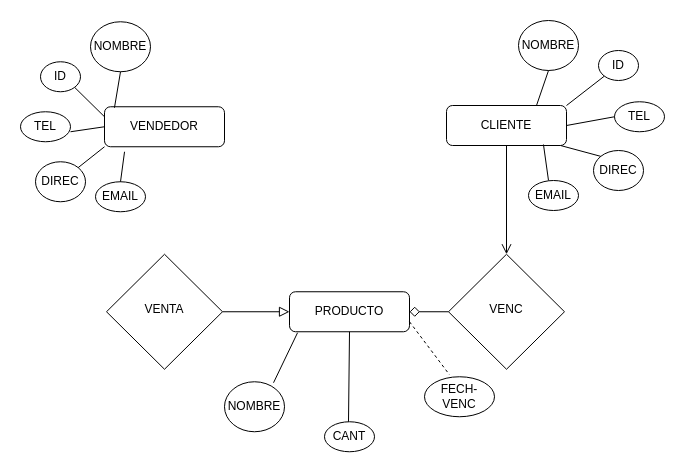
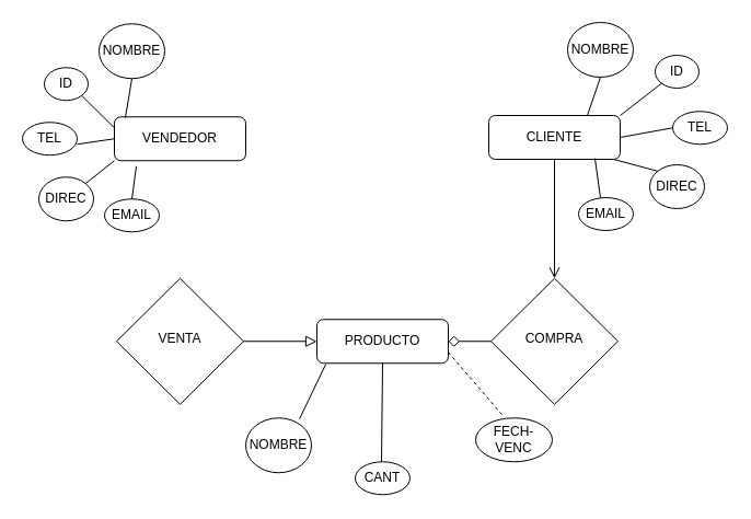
  <mxCell id="0" />
  <mxCell id="1" parent="0" />
  <mxCell id="2" value="" style="rounded=0;html=1;jettySize=auto;orthogonalLoop=1;fontSize=11;endArrow=block;endFill=0;endSize=8;strokeWidth=1;shadow=0;labelBackgroundColor=none;edgeStyle=orthogonalEdgeStyle;entryX=0;entryY=0.5;entryDx=0;entryDy=0;exitX=1;exitY=0.5;exitDx=0;exitDy=0;" edge="1" parent="1" source="4" target="6"><mxGeometry relative="1" as="geometry"><mxPoint x="284" y="211.25" as="sourcePoint" /><mxPoint x="284" y="261.25" as="targetPoint" /></mxGeometry></mxCell>
  <mxCell id="3" value="VENDEDOR" style="rounded=1;whiteSpace=wrap;html=1;fontSize=12;glass=0;strokeWidth=1;shadow=0;" vertex="1" parent="1"><mxGeometry x="104" y="106.25" width="120" height="40" as="geometry" /></mxCell>
  <mxCell id="4" value="VENTA" style="rhombus;whiteSpace=wrap;html=1;shadow=0;fontFamily=Helvetica;fontSize=12;align=center;strokeWidth=1;spacing=6;spacingTop=-4;" vertex="1" parent="1"><mxGeometry x="106" y="253.75" width="116" height="115" as="geometry" /></mxCell>
  <mxCell id="5" value="CLIENTE" style="rounded=1;whiteSpace=wrap;html=1;fontSize=12;glass=0;strokeWidth=1;shadow=0;" vertex="1" parent="1"><mxGeometry x="446" y="105" width="120" height="40" as="geometry" /></mxCell>
  <mxCell id="6" value="PRODUCTO" style="rounded=1;whiteSpace=wrap;html=1;fontSize=12;glass=0;strokeWidth=1;shadow=0;" vertex="1" parent="1"><mxGeometry x="289" y="291.25" width="120" height="40" as="geometry" /></mxCell>
  <mxCell id="7" value="NOMBRE" style="ellipse;whiteSpace=wrap;html=1;" vertex="1" parent="1"><mxGeometry x="90" y="21.25" width="60" height="50" as="geometry" /></mxCell>
  <mxCell id="8" value="ID" style="ellipse;whiteSpace=wrap;html=1;" vertex="1" parent="1"><mxGeometry x="40" y="61.25" width="40" height="30" as="geometry" /></mxCell>
  <mxCell id="9" value="TEL" style="ellipse;whiteSpace=wrap;html=1;" vertex="1" parent="1"><mxGeometry x="20" y="111.25" width="50" height="30" as="geometry" /></mxCell>
  <mxCell id="10" value="DIREC" style="ellipse;whiteSpace=wrap;html=1;" vertex="1" parent="1"><mxGeometry x="35" y="161.25" width="50" height="40" as="geometry" /></mxCell>
  <mxCell id="11" value="EMAIL" style="ellipse;whiteSpace=wrap;html=1;" vertex="1" parent="1"><mxGeometry x="95" y="181.25" width="50" height="30" as="geometry" /></mxCell>
  <mxCell id="12" value="" style="endArrow=none;html=1;rounded=0;entryX=0.167;entryY=1.125;entryDx=0;entryDy=0;entryPerimeter=0;exitX=0.5;exitY=0;exitDx=0;exitDy=0;" edge="1" parent="1" source="11" target="3"><mxGeometry width="50" height="50" relative="1" as="geometry"><mxPoint x="150" y="221.25" as="sourcePoint" /><mxPoint x="180" y="181.25" as="targetPoint" /></mxGeometry></mxCell>
  <mxCell id="13" value="" style="endArrow=none;html=1;rounded=0;exitX=1;exitY=0;exitDx=0;exitDy=0;entryX=0;entryY=1;entryDx=0;entryDy=0;" edge="1" parent="1" source="10" target="3"><mxGeometry width="50" height="50" relative="1" as="geometry"><mxPoint x="60" y="161.25" as="sourcePoint" /><mxPoint x="110" y="111.25" as="targetPoint" /></mxGeometry></mxCell>
  <mxCell id="14" value="" style="endArrow=none;html=1;rounded=0;entryX=0;entryY=0.5;entryDx=0;entryDy=0;" edge="1" parent="1" target="3"><mxGeometry width="50" height="50" relative="1" as="geometry"><mxPoint x="70" y="131.25" as="sourcePoint" /><mxPoint x="120" y="81.25" as="targetPoint" /></mxGeometry></mxCell>
  <mxCell id="15" value="" style="endArrow=none;html=1;rounded=0;exitX=0.083;exitY=0.025;exitDx=0;exitDy=0;exitPerimeter=0;entryX=0.5;entryY=1;entryDx=0;entryDy=0;" edge="1" parent="1" source="3" target="7"><mxGeometry width="50" height="50" relative="1" as="geometry"><mxPoint x="140" y="101.25" as="sourcePoint" /><mxPoint x="190" y="51.25" as="targetPoint" /></mxGeometry></mxCell>
  <mxCell id="16" value="" style="endArrow=none;html=1;rounded=0;entryX=1;entryY=1;entryDx=0;entryDy=0;exitX=0;exitY=0.25;exitDx=0;exitDy=0;" edge="1" parent="1" source="3" target="8"><mxGeometry width="50" height="50" relative="1" as="geometry"><mxPoint x="70" y="141.25" as="sourcePoint" /><mxPoint x="120" y="91.25" as="targetPoint" /></mxGeometry></mxCell>
  <mxCell id="17" value="NOMBRE" style="ellipse;whiteSpace=wrap;html=1;" vertex="1" parent="1"><mxGeometry x="518" y="20" width="60" height="50" as="geometry" /></mxCell>
  <mxCell id="18" value="ID" style="ellipse;whiteSpace=wrap;html=1;" vertex="1" parent="1"><mxGeometry x="598" y="50" width="40" height="30" as="geometry" /></mxCell>
  <mxCell id="19" value="TEL" style="ellipse;whiteSpace=wrap;html=1;" vertex="1" parent="1"><mxGeometry x="614" y="101.25" width="50" height="30" as="geometry" /></mxCell>
  <mxCell id="20" value="DIREC" style="ellipse;whiteSpace=wrap;html=1;" vertex="1" parent="1"><mxGeometry x="593" y="150" width="50" height="40" as="geometry" /></mxCell>
  <mxCell id="21" value="EMAIL" style="ellipse;whiteSpace=wrap;html=1;" vertex="1" parent="1"><mxGeometry x="528" y="180" width="50" height="30" as="geometry" /></mxCell>
  <mxCell id="22" value="" style="endArrow=none;html=1;rounded=0;exitX=0.75;exitY=0;exitDx=0;exitDy=0;entryX=0.5;entryY=1;entryDx=0;entryDy=0;" edge="1" parent="1" source="5" target="17"><mxGeometry width="50" height="50" relative="1" as="geometry"><mxPoint x="498" y="120" as="sourcePoint" /><mxPoint x="548" y="70" as="targetPoint" /></mxGeometry></mxCell>
  <mxCell id="23" value="" style="endArrow=none;html=1;rounded=0;entryX=0;entryY=1;entryDx=0;entryDy=0;exitX=1;exitY=0;exitDx=0;exitDy=0;" edge="1" parent="1" source="5" target="18"><mxGeometry width="50" height="50" relative="1" as="geometry"><mxPoint x="574" y="101.25" as="sourcePoint" /><mxPoint x="618" y="60" as="targetPoint" /></mxGeometry></mxCell>
  <mxCell id="24" value="" style="endArrow=none;html=1;rounded=0;entryX=0.808;entryY=0.975;entryDx=0;entryDy=0;entryPerimeter=0;" edge="1" parent="1" target="5"><mxGeometry width="50" height="50" relative="1" as="geometry"><mxPoint x="548" y="180" as="sourcePoint" /><mxPoint x="548" y="160" as="targetPoint" /></mxGeometry></mxCell>
  <mxCell id="25" value="" style="endArrow=none;html=1;rounded=0;exitX=1;exitY=0.5;exitDx=0;exitDy=0;entryX=0;entryY=0.5;entryDx=0;entryDy=0;" edge="1" parent="1" source="5" target="19"><mxGeometry width="50" height="50" relative="1" as="geometry"><mxPoint x="558" y="180" as="sourcePoint" /><mxPoint x="608" y="130" as="targetPoint" /></mxGeometry></mxCell>
  <mxCell id="26" value="" style="endArrow=none;html=1;rounded=0;entryX=0;entryY=0;entryDx=0;entryDy=0;exitX=0.95;exitY=1;exitDx=0;exitDy=0;exitPerimeter=0;" edge="1" parent="1" source="5" target="20"><mxGeometry width="50" height="50" relative="1" as="geometry"><mxPoint x="548" y="200" as="sourcePoint" /><mxPoint x="598" y="150" as="targetPoint" /></mxGeometry></mxCell>
  <mxCell id="27" value="NOMBRE" style="ellipse;whiteSpace=wrap;html=1;" vertex="1" parent="1"><mxGeometry x="224" y="381.25" width="60" height="50" as="geometry" /></mxCell>
  <mxCell id="28" value="CANT" style="ellipse;whiteSpace=wrap;html=1;" vertex="1" parent="1"><mxGeometry x="324" y="421.25" width="50" height="30" as="geometry" /></mxCell>
- <mxCell id="29" value="FECH- VENC" style="ellipse;whiteSpace=wrap;html=1;" vertex="1" parent="1"><mxGeometry x="424" y="376.25" width="70" height="40" as="geometry" /></mxCell>
+ <mxCell id="29" value="FECH- VENC" style="ellipse;whiteSpace=wrap;html=1;" vertex="1" parent="1"><mxGeometry x="434" y="381.25" width="70" height="40" as="geometry" /></mxCell>
  <mxCell id="30" value="" style="endArrow=none;html=1;rounded=0;entryX=0.067;entryY=1.025;entryDx=0;entryDy=0;entryPerimeter=0;exitX=0.817;exitY=0.02;exitDx=0;exitDy=0;exitPerimeter=0;" edge="1" parent="1" source="27" target="6"><mxGeometry width="50" height="50" relative="1" as="geometry"><mxPoint x="264" y="381.25" as="sourcePoint" /><mxPoint x="314" y="331.25" as="targetPoint" /></mxGeometry></mxCell>
  <mxCell id="31" value="" style="endArrow=none;html=1;rounded=0;entryX=0.5;entryY=1;entryDx=0;entryDy=0;" edge="1" parent="1" target="6"><mxGeometry width="50" height="50" relative="1" as="geometry"><mxPoint x="348" y="421.25" as="sourcePoint" /><mxPoint x="398" y="371.25" as="targetPoint" /></mxGeometry></mxCell>
  <mxCell id="32" value="" style="endArrow=none;html=1;rounded=0;entryX=0.357;entryY=-0.05;entryDx=0;entryDy=0;entryPerimeter=0;exitX=1;exitY=0.75;exitDx=0;exitDy=0;dashed=1;" edge="1" parent="1" source="6" target="29"><mxGeometry width="50" height="50" relative="1" as="geometry"><mxPoint x="374" y="361.25" as="sourcePoint" /><mxPoint x="424" y="311.25" as="targetPoint" /></mxGeometry></mxCell>
- <mxCell id="33" value="VENC" style="rhombus;whiteSpace=wrap;html=1;shadow=0;fontFamily=Helvetica;fontSize=12;align=center;strokeWidth=1;spacing=6;spacingTop=-4;" vertex="1" parent="1"><mxGeometry x="448" y="253.75" width="116" height="115" as="geometry" /></mxCell>
+ <mxCell id="33" value="COMPRA" style="rhombus;whiteSpace=wrap;html=1;shadow=0;fontFamily=Helvetica;fontSize=12;align=center;strokeWidth=1;spacing=6;spacingTop=-4;" vertex="1" parent="1"><mxGeometry x="448" y="253.75" width="116" height="115" as="geometry" /></mxCell>
  <mxCell id="34" value="" style="rounded=0;html=1;jettySize=auto;orthogonalLoop=1;fontSize=11;endArrow=open;endFill=0;endSize=8;strokeWidth=1;shadow=0;labelBackgroundColor=none;edgeStyle=orthogonalEdgeStyle;entryX=0.5;entryY=0;entryDx=0;entryDy=0;exitX=0.5;exitY=1;exitDx=0;exitDy=0;" edge="1" parent="1" source="5" target="33"><mxGeometry relative="1" as="geometry"><mxPoint x="498" y="155" as="sourcePoint" /><mxPoint x="520" y="232.5" as="targetPoint" /></mxGeometry></mxCell>
  <mxCell id="35" value="" style="rounded=0;html=1;jettySize=auto;orthogonalLoop=1;fontSize=11;endArrow=diamond;endFill=0;endSize=8;strokeWidth=1;shadow=0;labelBackgroundColor=none;edgeStyle=orthogonalEdgeStyle;entryX=1;entryY=0.5;entryDx=0;entryDy=0;exitX=0;exitY=0.5;exitDx=0;exitDy=0;" edge="1" parent="1" source="33" target="6"><mxGeometry relative="1" as="geometry"><mxPoint x="439" y="271.25" as="sourcePoint" /><mxPoint x="466" y="362.25" as="targetPoint" /></mxGeometry></mxCell>
